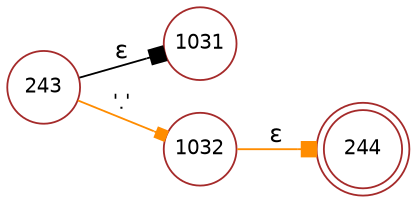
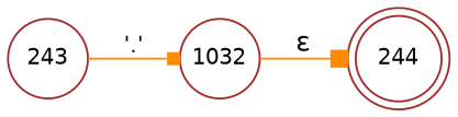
  digraph {
    fontname="DejaVu Sans"
    rankdir=LR
    node [color=brown fixedsize=true fontname="DejaVu Sans" fontsize=11 shape=circle peripheries=1]
    edge [arrowhead=box color=darkorange fontname="DejaVu Sans"]
    n1 [label=244 shape=doublecircle width=.6 peripheries=""]
    n2 [label=243 width=.55]
-   n3 [label=1031 width=.55]
    n4 [label=1032 width=.55]
-   n2 -> n3 [color=black label="&epsilon;"]
    n2 -> n4 [arrowsize=.7 fontsize=11 label="'.'"]
    n4 -> n1 [label="&epsilon;"]
  }
